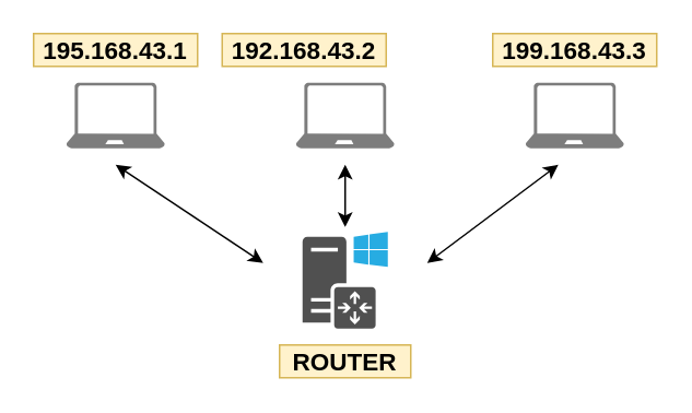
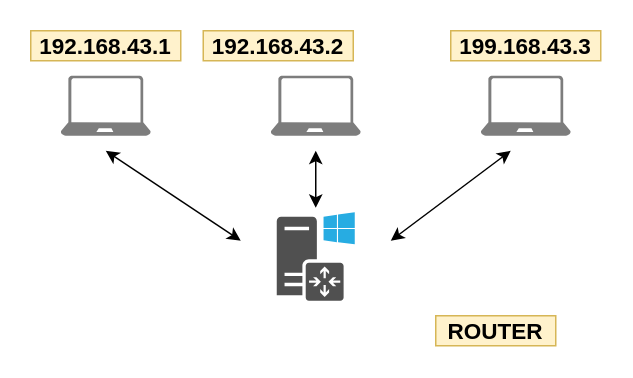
  <mxCell id="0" />
  <mxCell id="1" parent="0" />
  <mxCell id="2" value="" style="pointerEvents=1;shadow=0;dashed=0;html=1;strokeColor=none;labelPosition=center;verticalLabelPosition=bottom;verticalAlign=top;align=center;shape=mxgraph.azure.laptop;fillColor=#7D7D7D;fontSize=15;" vertex="1" parent="1"><mxGeometry x="40" y="50" width="60" height="40" as="geometry" /></mxCell>
  <mxCell id="3" value="" style="pointerEvents=1;shadow=0;dashed=0;html=1;strokeColor=none;labelPosition=center;verticalLabelPosition=bottom;verticalAlign=top;align=center;shape=mxgraph.azure.laptop;fillColor=#7D7D7D;fontSize=15;" vertex="1" parent="1"><mxGeometry x="180" y="50" width="60" height="40" as="geometry" /></mxCell>
  <mxCell id="4" value="" style="pointerEvents=1;shadow=0;dashed=0;html=1;strokeColor=none;labelPosition=center;verticalLabelPosition=bottom;verticalAlign=top;align=center;shape=mxgraph.azure.laptop;fillColor=#7D7D7D;fontSize=15;" vertex="1" parent="1"><mxGeometry x="320" y="50" width="60" height="40" as="geometry" /></mxCell>
- <mxCell id="5" value="195.168.43.1" style="text;html=1;strokeColor=#d6b656;fillColor=#fff2cc;align=center;verticalAlign=middle;whiteSpace=wrap;rounded=0;fontSize=15;fontStyle=1" vertex="1" parent="1"><mxGeometry x="20" y="20" width="100" height="20" as="geometry" /></mxCell>
+ <mxCell id="5" value="192.168.43.1" style="text;html=1;strokeColor=#d6b656;fillColor=#fff2cc;align=center;verticalAlign=middle;whiteSpace=wrap;rounded=0;fontSize=15;fontStyle=1" vertex="1" parent="1"><mxGeometry x="20" y="20" width="100" height="20" as="geometry" /></mxCell>
  <mxCell id="6" value="192.168.43.2" style="text;html=1;strokeColor=#d6b656;fillColor=#fff2cc;align=center;verticalAlign=middle;whiteSpace=wrap;rounded=0;fontSize=15;fontStyle=1" vertex="1" parent="1"><mxGeometry x="135" y="20" width="100" height="20" as="geometry" /></mxCell>
  <mxCell id="7" value="199.168.43.3" style="text;html=1;strokeColor=#d6b656;fillColor=#fff2cc;align=center;verticalAlign=middle;whiteSpace=wrap;rounded=0;fontSize=15;fontStyle=1" vertex="1" parent="1"><mxGeometry x="300" y="20" width="100" height="20" as="geometry" /></mxCell>
- <mxCell id="8" value="ROUTER" style="text;html=1;strokeColor=#d6b656;fillColor=#fff2cc;align=center;verticalAlign=middle;whiteSpace=wrap;rounded=0;fontSize=15;fontStyle=1" vertex="1" parent="1"><mxGeometry x="170" y="210" width="80" height="20" as="geometry" /></mxCell>
+ <mxCell id="8" value="ROUTER" style="text;html=1;strokeColor=#d6b656;fillColor=#fff2cc;align=center;verticalAlign=middle;whiteSpace=wrap;rounded=0;fontSize=15;fontStyle=1" vertex="1" parent="1"><mxGeometry x="290" y="210" width="80" height="20" as="geometry" /></mxCell>
  <mxCell id="9" value="" style="endArrow=classic;startArrow=classic;html=1;fontSize=15;" edge="1" parent="1"><mxGeometry width="50" height="50" relative="1" as="geometry"><mxPoint x="70" y="100" as="sourcePoint" /><mxPoint x="160" y="160" as="targetPoint" /></mxGeometry></mxCell>
  <mxCell id="10" value="" style="endArrow=classic;startArrow=classic;html=1;fontSize=15;" edge="1" parent="1"><mxGeometry width="50" height="50" relative="1" as="geometry"><mxPoint x="210" y="138" as="sourcePoint" /><mxPoint x="210" y="100" as="targetPoint" /></mxGeometry></mxCell>
  <mxCell id="11" value="" style="endArrow=classic;startArrow=classic;html=1;fontSize=15;" edge="1" parent="1"><mxGeometry width="50" height="50" relative="1" as="geometry"><mxPoint x="260" y="160" as="sourcePoint" /><mxPoint x="340" y="100" as="targetPoint" /></mxGeometry></mxCell>
  <mxCell id="12" value="" style="pointerEvents=1;shadow=0;dashed=0;html=1;strokeColor=none;fillColor=#505050;labelPosition=center;verticalLabelPosition=bottom;verticalAlign=top;outlineConnect=0;align=center;shape=mxgraph.office.servers.windows_router;fontSize=15;" vertex="1" parent="1"><mxGeometry x="184" y="141" width="52" height="59" as="geometry" /></mxCell>
